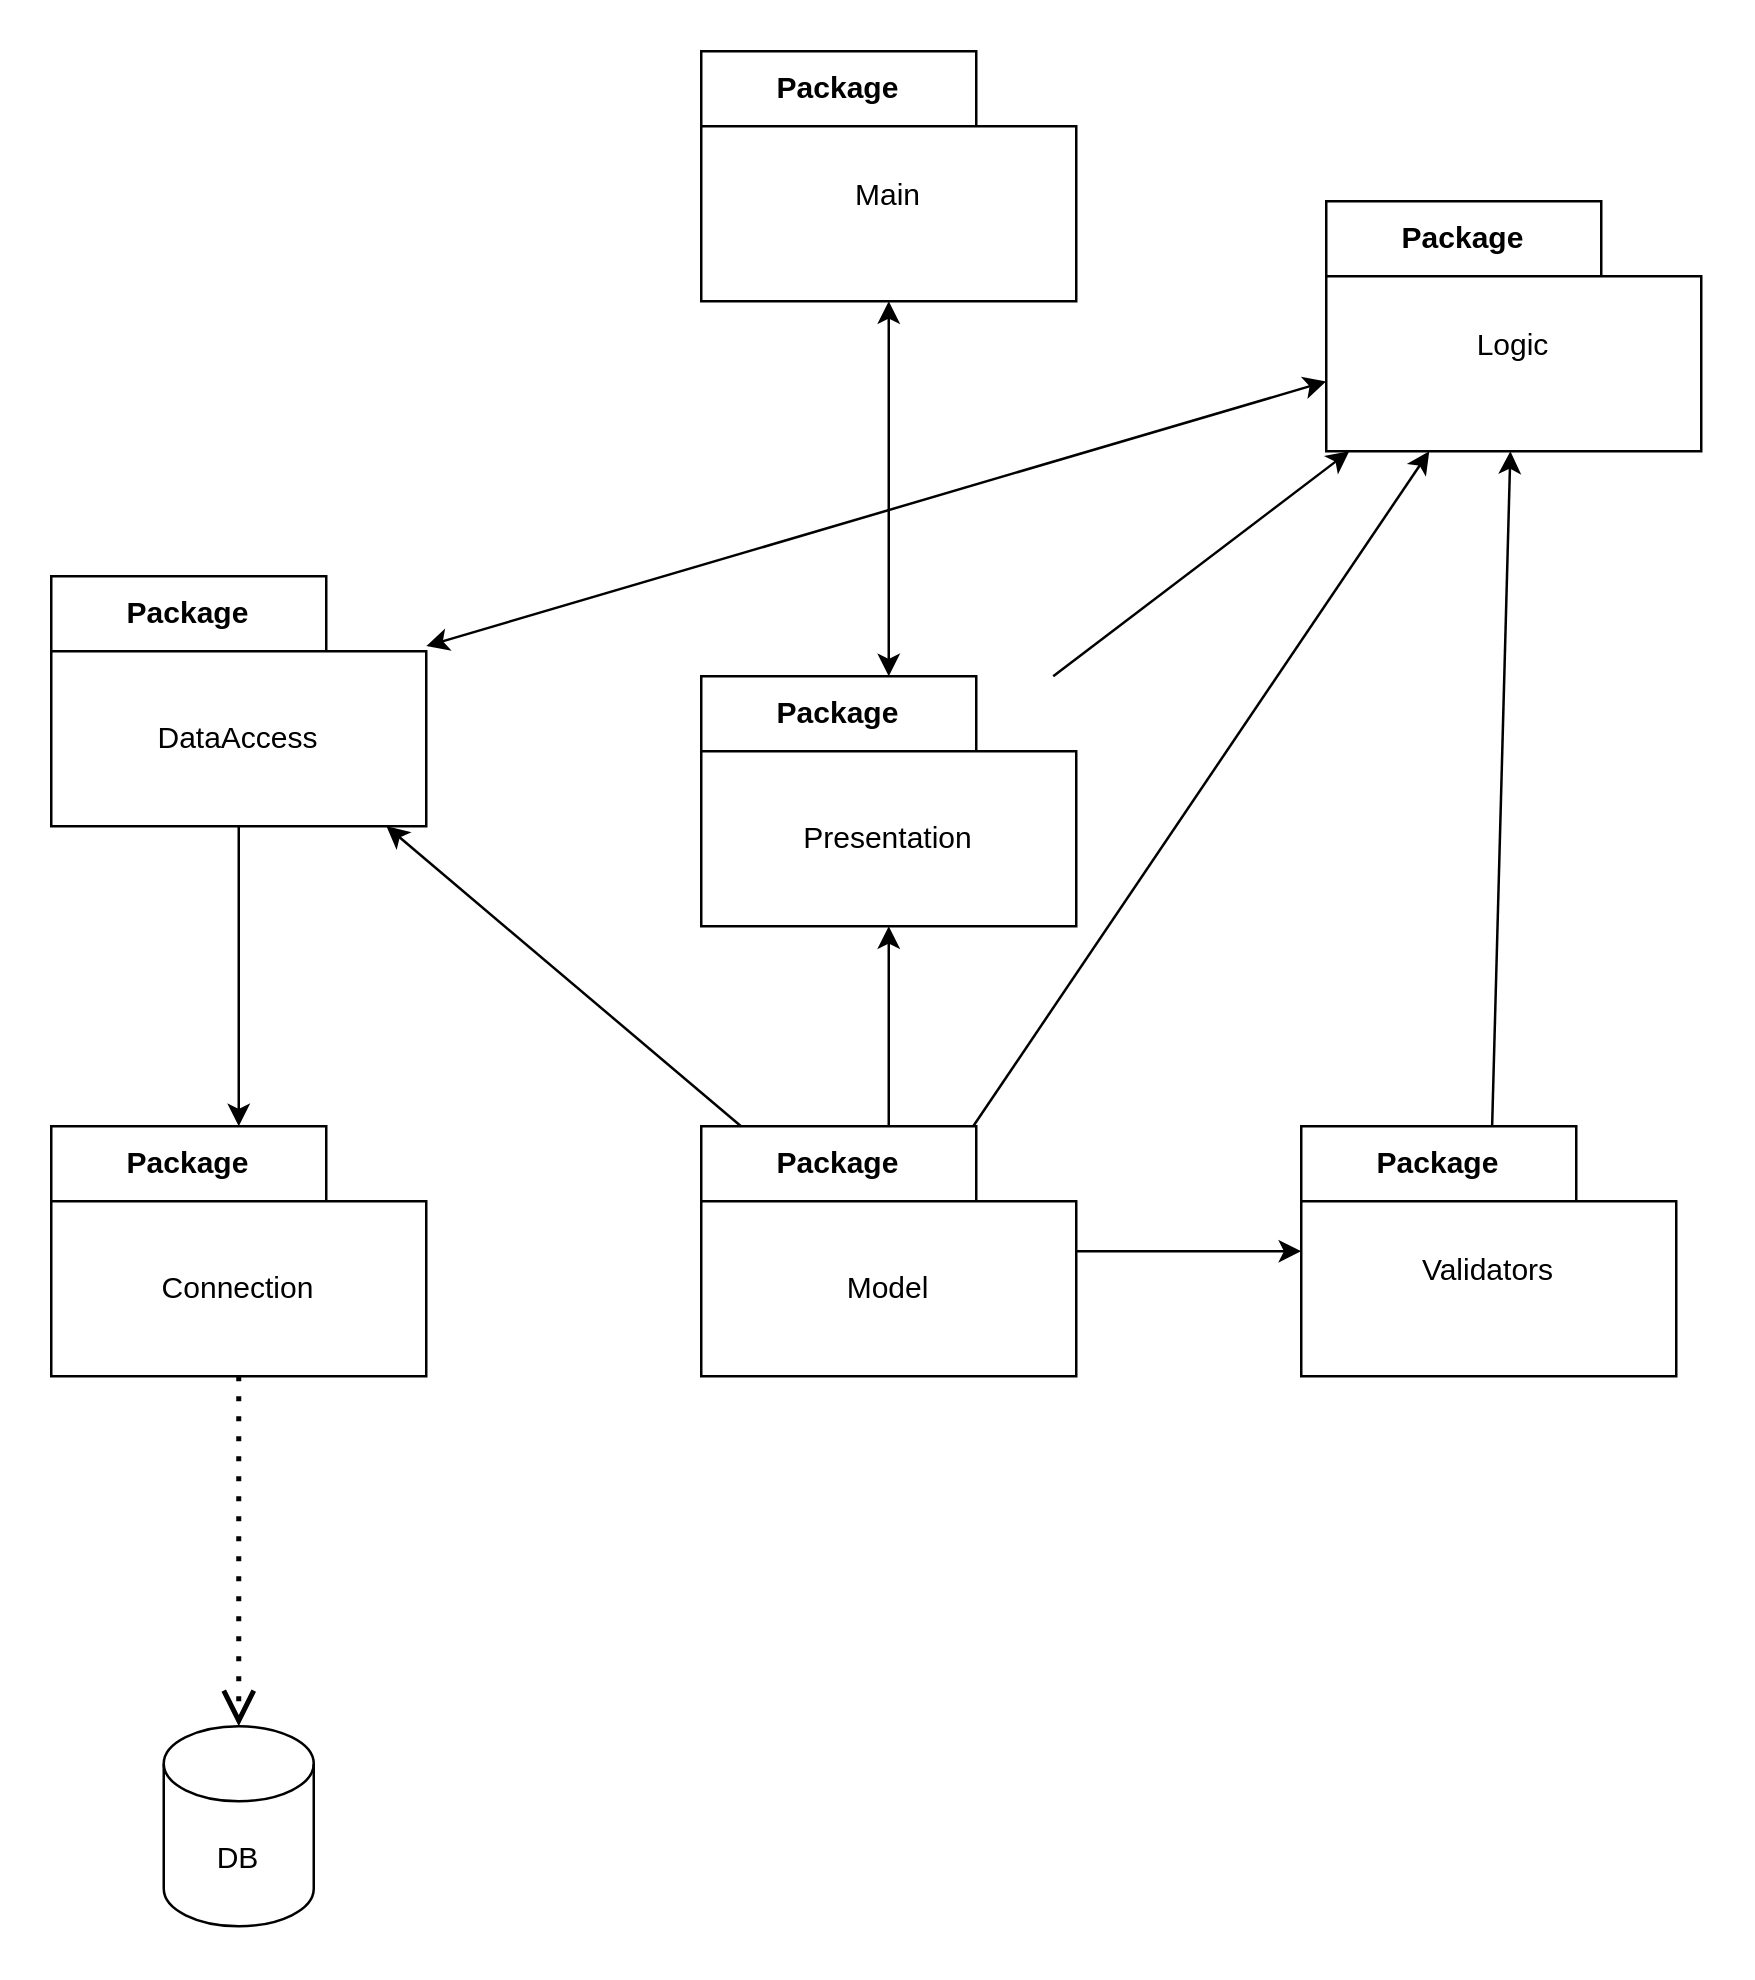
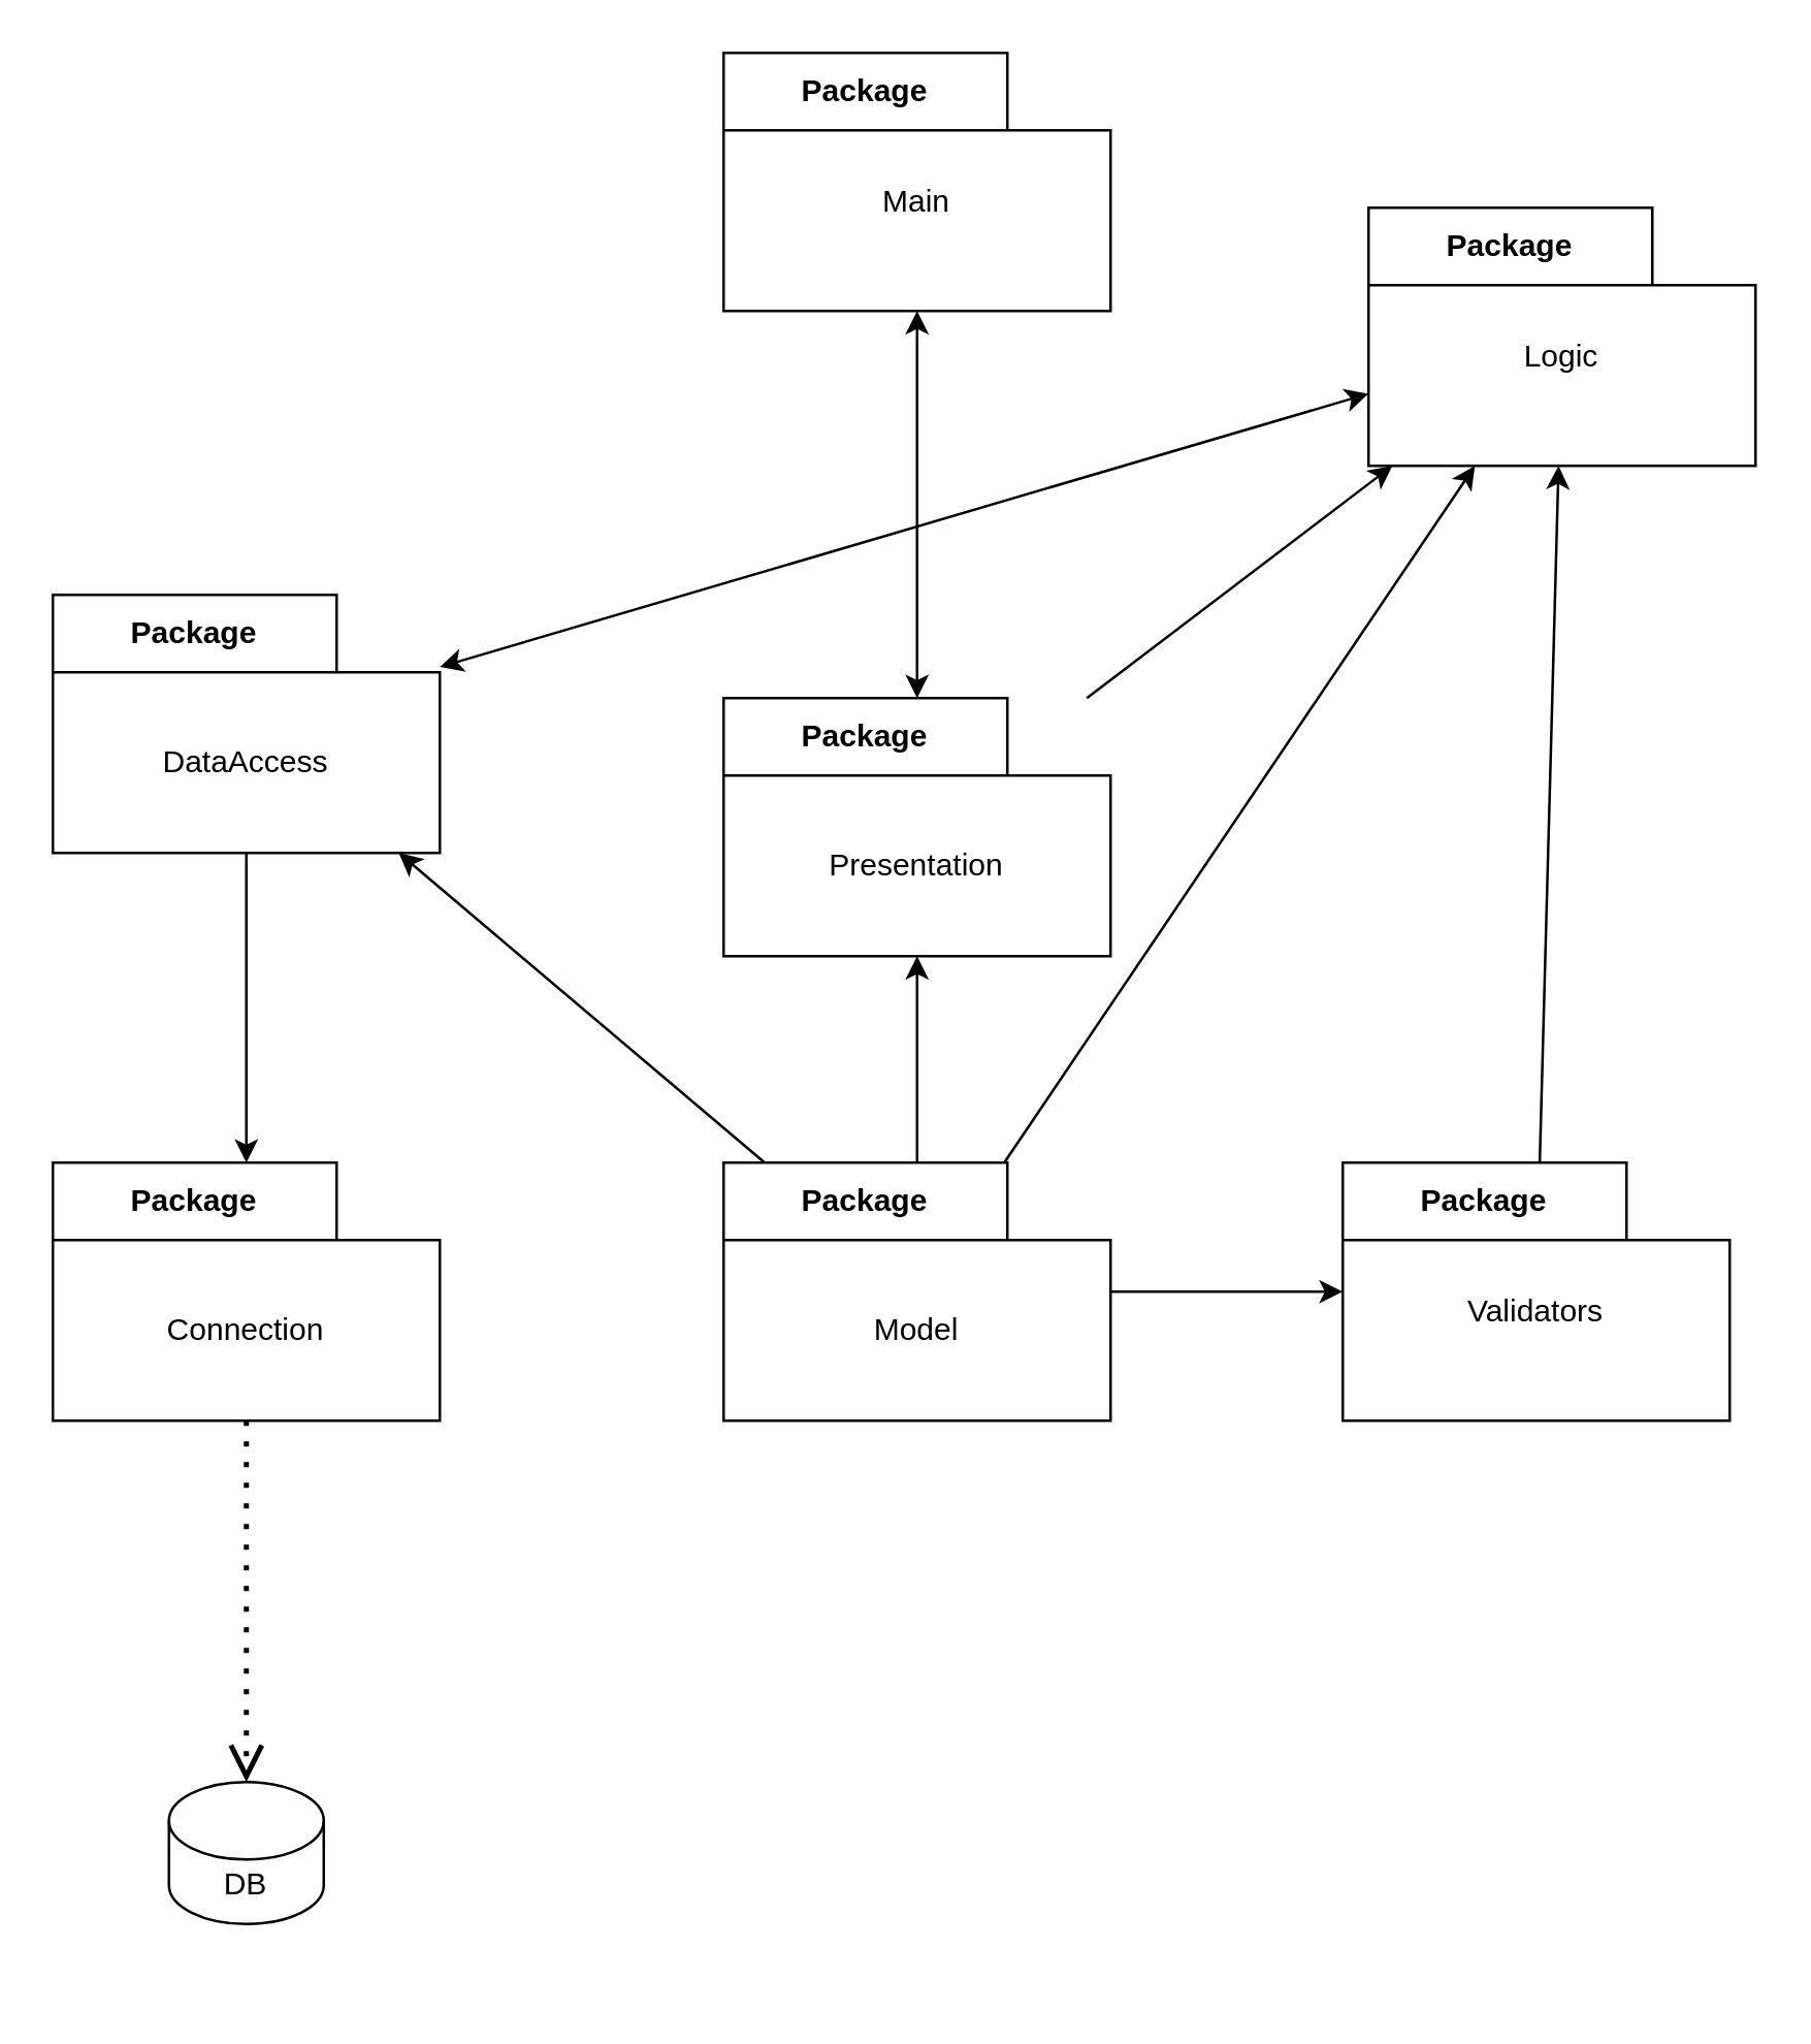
  <mxCell id="0" />
  <mxCell id="1" parent="0" />
  <mxCell id="2" value="Package" style="shape=folder;fontStyle=1;tabWidth=110;tabHeight=30;tabPosition=left;html=1;boundedLbl=1;labelInHeader=1;container=1;collapsible=0;whiteSpace=wrap;" parent="1" vertex="1"><mxGeometry x="20" y="230" width="150" height="100" as="geometry" /></mxCell>
  <mxCell id="3" value="&lt;div&gt;DataAccess&lt;/div&gt;" style="html=1;strokeColor=none;resizeWidth=1;resizeHeight=1;fillColor=none;part=1;connectable=0;allowArrows=0;deletable=0;whiteSpace=wrap;" parent="2" vertex="1"><mxGeometry width="150" height="70" relative="1" as="geometry"><mxPoint y="30" as="offset" /></mxGeometry></mxCell>
  <mxCell id="4" value="Package" style="shape=folder;fontStyle=1;tabWidth=110;tabHeight=30;tabPosition=left;html=1;boundedLbl=1;labelInHeader=1;container=1;collapsible=0;whiteSpace=wrap;" parent="1" vertex="1"><mxGeometry x="280" y="450" width="150" height="100" as="geometry" /></mxCell>
  <mxCell id="5" value="Model" style="html=1;strokeColor=none;resizeWidth=1;resizeHeight=1;fillColor=none;part=1;connectable=0;allowArrows=0;deletable=0;whiteSpace=wrap;" parent="4" vertex="1"><mxGeometry width="150" height="70" relative="1" as="geometry"><mxPoint y="30" as="offset" /></mxGeometry></mxCell>
- <mxCell id="6" value="DB" style="shape=cylinder3;whiteSpace=wrap;html=1;boundedLbl=1;backgroundOutline=1;size=15;" parent="1" vertex="1"><mxGeometry x="65" y="690" width="60" height="80" as="geometry" /></mxCell>
+ <mxCell id="6" value="DB" style="shape=cylinder3;whiteSpace=wrap;html=1;boundedLbl=1;backgroundOutline=1;size=15;" parent="1" vertex="1"><mxGeometry x="65" y="690" width="60" height="55" as="geometry" /></mxCell>
  <mxCell id="7" value="" style="endArrow=open;dashed=1;html=1;dashPattern=1 3;strokeWidth=2;rounded=0;endFill=0;endSize=10;" parent="1" source="8" target="6" edge="1"><mxGeometry width="50" height="50" relative="1" as="geometry"><mxPoint x="450" y="270" as="sourcePoint" /><mxPoint x="500" y="220" as="targetPoint" /><Array as="points" /></mxGeometry></mxCell>
  <mxCell id="8" value="Package" style="shape=folder;fontStyle=1;tabWidth=110;tabHeight=30;tabPosition=left;html=1;boundedLbl=1;labelInHeader=1;container=1;collapsible=0;whiteSpace=wrap;" vertex="1" parent="1"><mxGeometry x="20" y="450" width="150" height="100" as="geometry" /></mxCell>
  <mxCell id="9" value="Connection" style="html=1;strokeColor=none;resizeWidth=1;resizeHeight=1;fillColor=none;part=1;connectable=0;allowArrows=0;deletable=0;whiteSpace=wrap;" vertex="1" parent="8"><mxGeometry width="150" height="70" relative="1" as="geometry"><mxPoint y="30" as="offset" /></mxGeometry></mxCell>
  <mxCell id="10" value="Package" style="shape=folder;fontStyle=1;tabWidth=110;tabHeight=30;tabPosition=left;html=1;boundedLbl=1;labelInHeader=1;container=1;collapsible=0;whiteSpace=wrap;" vertex="1" parent="1"><mxGeometry x="530" y="80" width="150" height="100" as="geometry" /></mxCell>
  <mxCell id="11" value="Logic&lt;div&gt;&lt;br&gt;&lt;/div&gt;" style="html=1;strokeColor=none;resizeWidth=1;resizeHeight=1;fillColor=none;part=1;connectable=0;allowArrows=0;deletable=0;whiteSpace=wrap;" vertex="1" parent="10"><mxGeometry width="150" height="70" relative="1" as="geometry"><mxPoint y="30" as="offset" /></mxGeometry></mxCell>
  <mxCell id="12" value="Package" style="shape=folder;fontStyle=1;tabWidth=110;tabHeight=30;tabPosition=left;html=1;boundedLbl=1;labelInHeader=1;container=1;collapsible=0;whiteSpace=wrap;" vertex="1" parent="1"><mxGeometry x="520" y="450" width="150" height="100" as="geometry" /></mxCell>
  <mxCell id="13" value="Validators&lt;div&gt;&lt;br&gt;&lt;/div&gt;" style="html=1;strokeColor=none;resizeWidth=1;resizeHeight=1;fillColor=none;part=1;connectable=0;allowArrows=0;deletable=0;whiteSpace=wrap;" vertex="1" parent="12"><mxGeometry width="150" height="70" relative="1" as="geometry"><mxPoint y="30" as="offset" /></mxGeometry></mxCell>
  <mxCell id="14" value="" style="endArrow=classic;html=1;rounded=0;" edge="1" parent="1" source="4" target="2"><mxGeometry width="50" height="50" relative="1" as="geometry"><mxPoint x="240" y="470" as="sourcePoint" /><mxPoint x="290" y="420" as="targetPoint" /></mxGeometry></mxCell>
  <mxCell id="15" value="" style="endArrow=classic;html=1;rounded=0;" edge="1" parent="1" source="4" target="10"><mxGeometry width="50" height="50" relative="1" as="geometry"><mxPoint x="480" y="490" as="sourcePoint" /><mxPoint x="530" y="440" as="targetPoint" /></mxGeometry></mxCell>
  <mxCell id="16" value="" style="endArrow=classic;html=1;rounded=0;" edge="1" parent="1" source="4" target="12"><mxGeometry width="50" height="50" relative="1" as="geometry"><mxPoint x="480" y="540" as="sourcePoint" /><mxPoint x="530" y="490" as="targetPoint" /></mxGeometry></mxCell>
  <mxCell id="17" value="" style="endArrow=classic;html=1;rounded=0;" edge="1" parent="1" source="12" target="10"><mxGeometry width="50" height="50" relative="1" as="geometry"><mxPoint x="580" y="440" as="sourcePoint" /><mxPoint x="630" y="390" as="targetPoint" /></mxGeometry></mxCell>
  <mxCell id="18" value="Package" style="shape=folder;fontStyle=1;tabWidth=110;tabHeight=30;tabPosition=left;html=1;boundedLbl=1;labelInHeader=1;container=1;collapsible=0;whiteSpace=wrap;" vertex="1" parent="1"><mxGeometry x="280" y="270" width="150" height="100" as="geometry" /></mxCell>
  <mxCell id="19" value="&lt;div&gt;Presentation&lt;/div&gt;" style="html=1;strokeColor=none;resizeWidth=1;resizeHeight=1;fillColor=none;part=1;connectable=0;allowArrows=0;deletable=0;whiteSpace=wrap;" vertex="1" parent="18"><mxGeometry width="150" height="70" relative="1" as="geometry"><mxPoint y="30" as="offset" /></mxGeometry></mxCell>
  <mxCell id="20" value="" style="endArrow=classic;html=1;rounded=0;" edge="1" parent="1" source="18" target="10"><mxGeometry width="50" height="50" relative="1" as="geometry"><mxPoint x="430" y="252" as="sourcePoint" /><mxPoint x="750" y="240" as="targetPoint" /></mxGeometry></mxCell>
  <mxCell id="21" value="" style="endArrow=classic;html=1;rounded=0;" edge="1" parent="1" source="4" target="18"><mxGeometry width="50" height="50" relative="1" as="geometry"><mxPoint x="745" y="510" as="sourcePoint" /><mxPoint x="700" y="450" as="targetPoint" /></mxGeometry></mxCell>
  <mxCell id="22" value="Package" style="shape=folder;fontStyle=1;tabWidth=110;tabHeight=30;tabPosition=left;html=1;boundedLbl=1;labelInHeader=1;container=1;collapsible=0;whiteSpace=wrap;" vertex="1" parent="1"><mxGeometry x="280" y="20" width="150" height="100" as="geometry" /></mxCell>
  <mxCell id="23" value="&lt;div&gt;Main&lt;/div&gt;&lt;div&gt;&lt;br&gt;&lt;/div&gt;" style="html=1;strokeColor=none;resizeWidth=1;resizeHeight=1;fillColor=none;part=1;connectable=0;allowArrows=0;deletable=0;whiteSpace=wrap;" vertex="1" parent="22"><mxGeometry width="150" height="70" relative="1" as="geometry"><mxPoint y="30" as="offset" /></mxGeometry></mxCell>
  <mxCell id="24" value="" style="endArrow=classic;startArrow=classic;html=1;rounded=0;" edge="1" parent="1" source="22" target="18"><mxGeometry width="50" height="50" relative="1" as="geometry"><mxPoint x="220" y="400" as="sourcePoint" /><mxPoint x="270" y="350" as="targetPoint" /></mxGeometry></mxCell>
  <mxCell id="25" value="" style="endArrow=classic;startArrow=classic;html=1;rounded=0;" edge="1" parent="1" source="2" target="10"><mxGeometry width="50" height="50" relative="1" as="geometry"><mxPoint x="300" y="190" as="sourcePoint" /><mxPoint x="350" y="140" as="targetPoint" /></mxGeometry></mxCell>
  <mxCell id="26" value="" style="endArrow=classic;html=1;rounded=0;" edge="1" parent="1" source="2" target="8"><mxGeometry width="50" height="50" relative="1" as="geometry"><mxPoint x="90" y="440" as="sourcePoint" /><mxPoint x="140" y="390" as="targetPoint" /></mxGeometry></mxCell>
